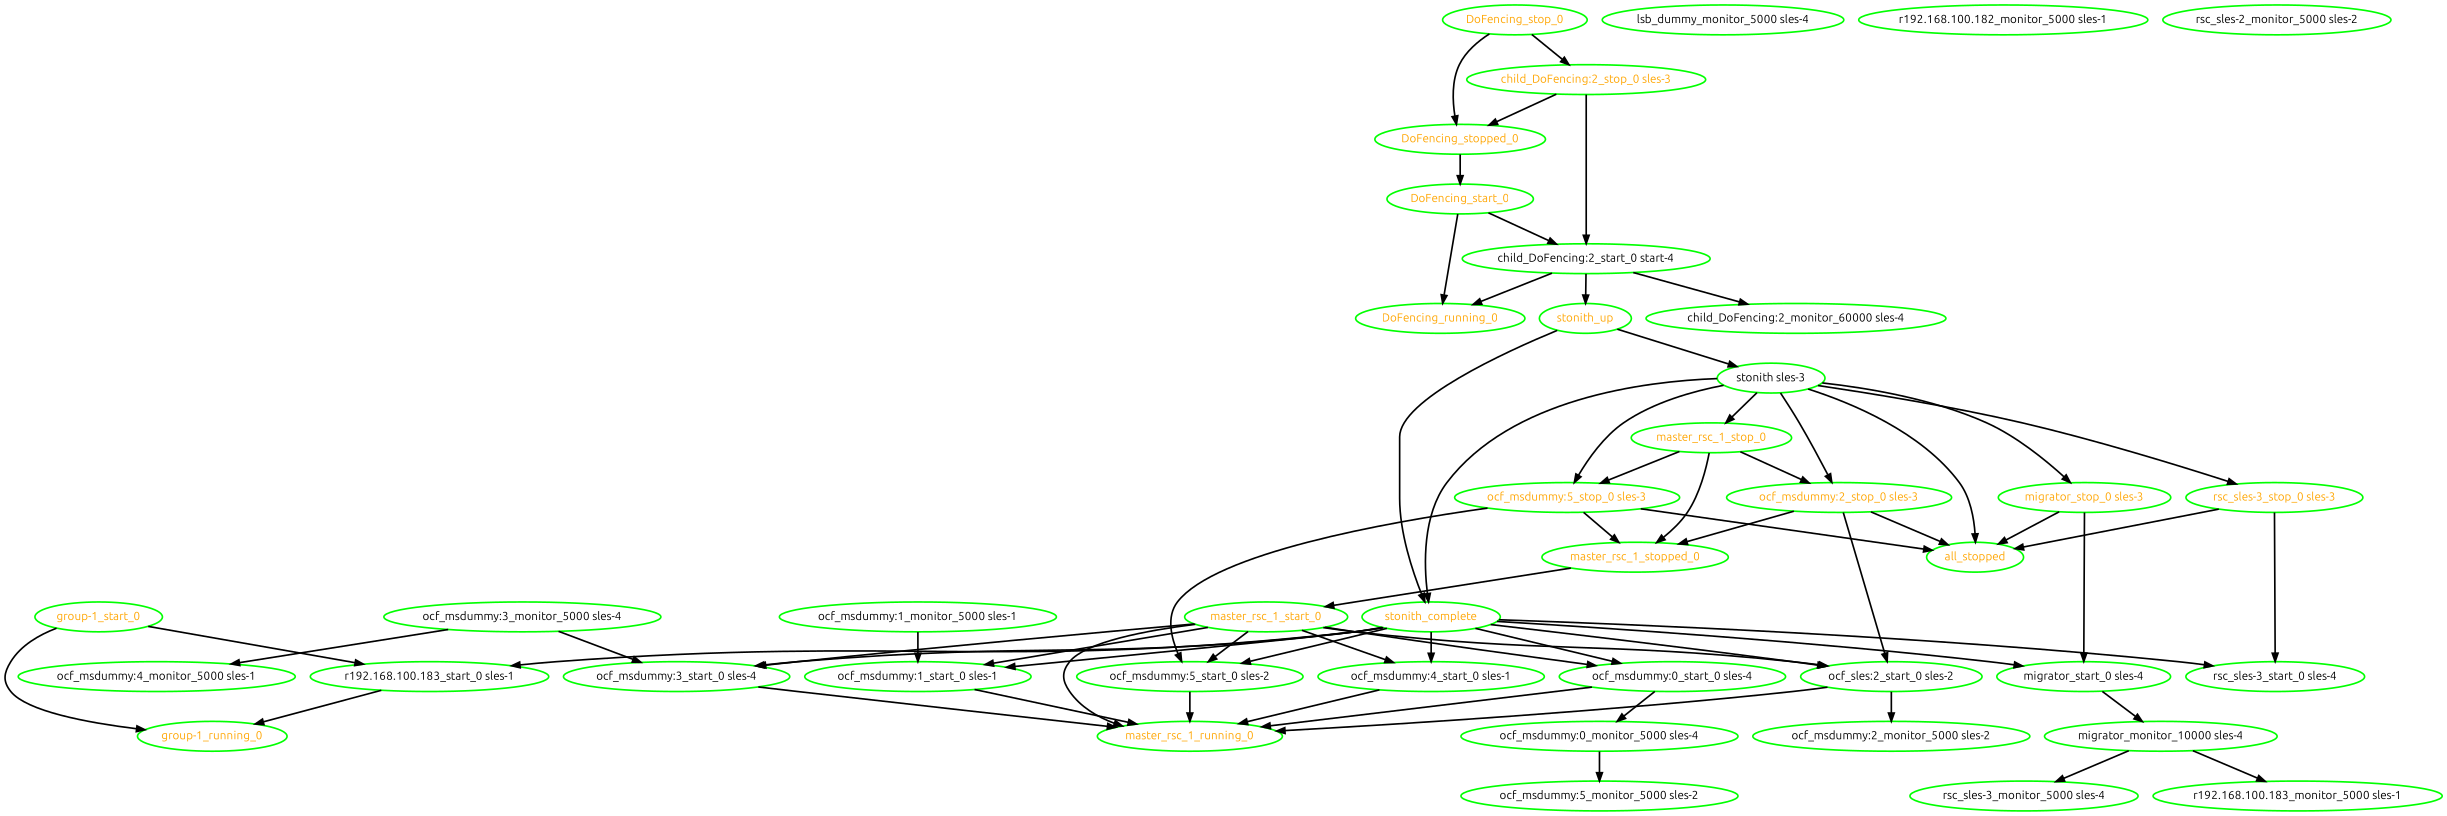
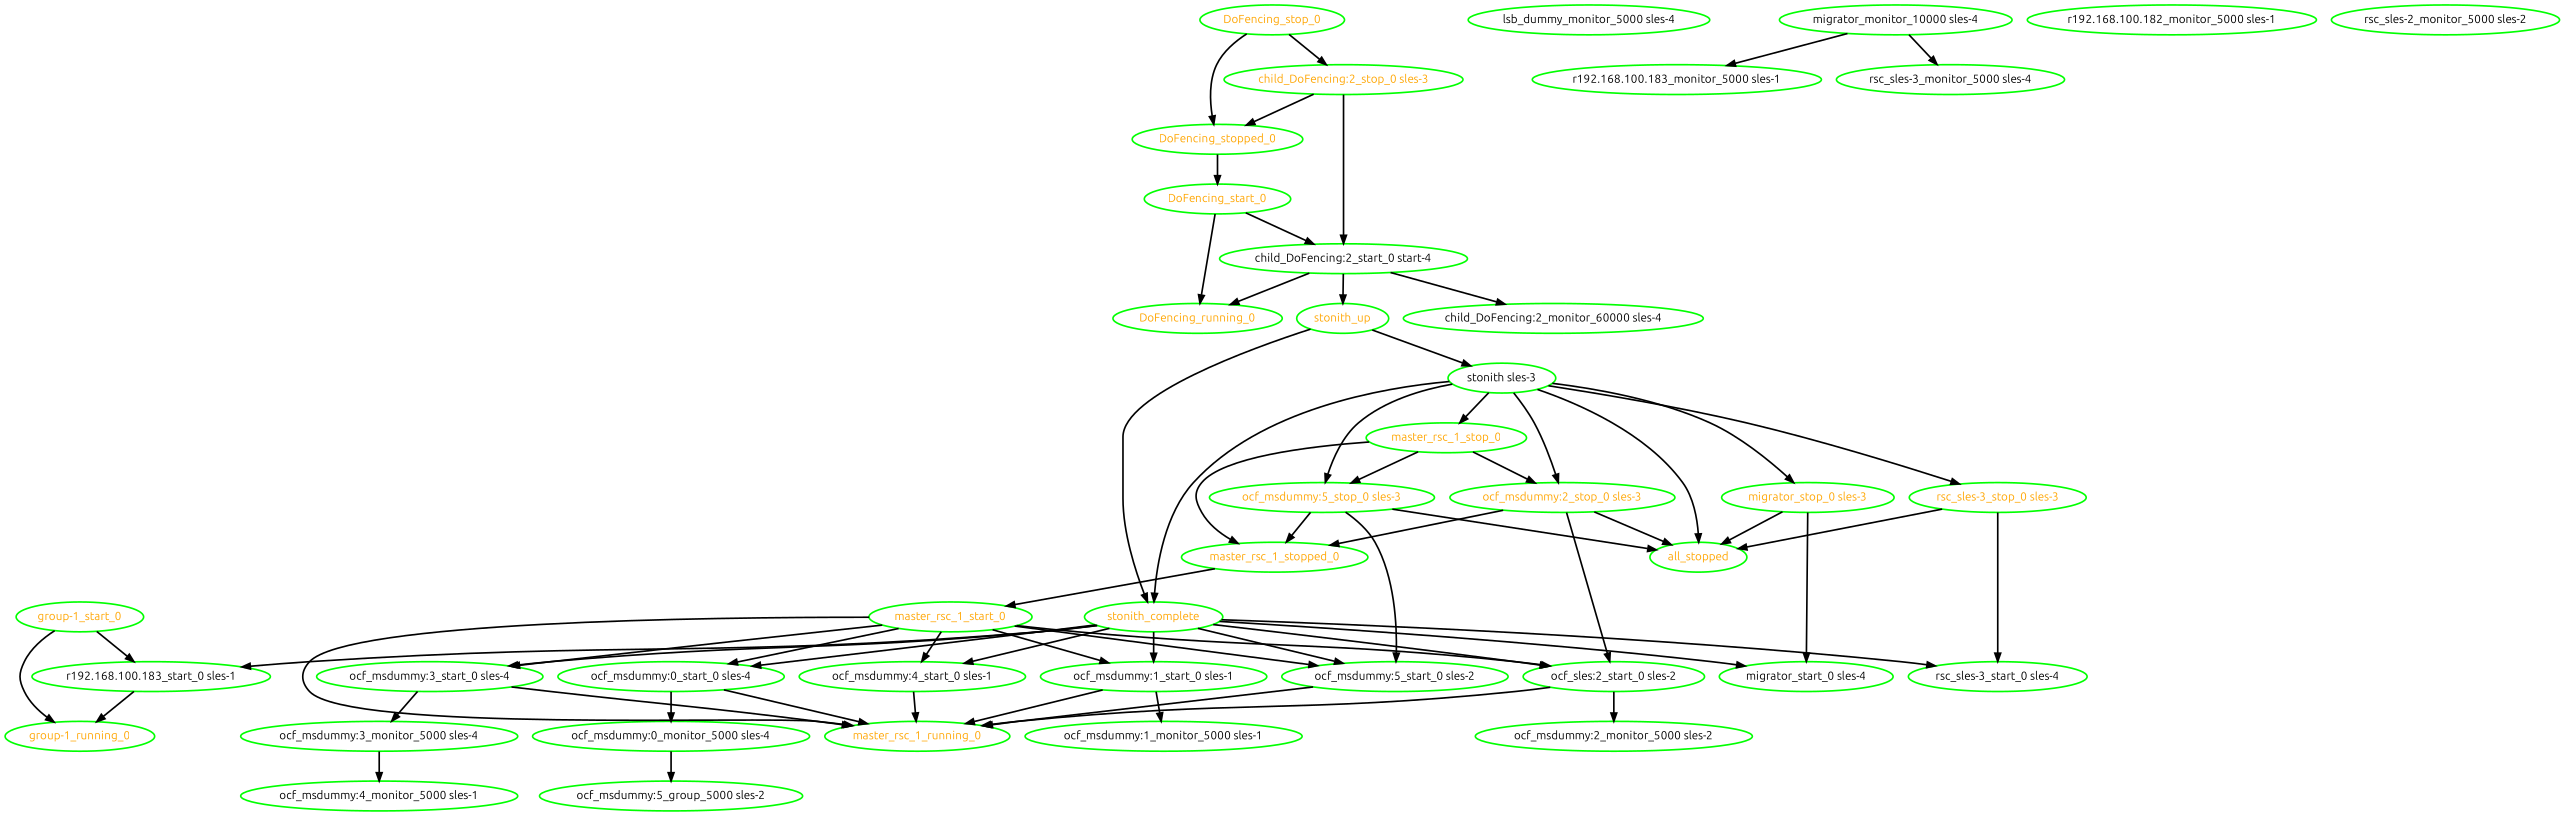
  digraph {
    fontname=Ubuntu
    node [color=green fontcolor=black fontname=Ubuntu style=bold]
    edge [fontname=Ubuntu style=bold]
    DoFencing_running_0 [fontcolor=orange]
    DoFencing_start_0 [fontcolor=orange]
    n3 [label="child_DoFencing:2_start_0 start-4"]
    "child_DoFencing:2_monitor_60000 sles-4"
    stonith_up [fontcolor=orange]
    "stonith sles-3"
    stonith_complete [fontcolor=orange]
    DoFencing_stop_0 [fontcolor=orange]
    DoFencing_stopped_0 [fontcolor=orange]
    "child_DoFencing:2_stop_0 sles-3" [fontcolor=orange]
    all_stopped [fontcolor=orange]
    master_rsc_1_stop_0 [fontcolor=orange]
    "ocf_msdummy:2_stop_0 sles-3" [fontcolor=orange]
    "ocf_msdummy:5_stop_0 sles-3" [fontcolor=orange]
    "migrator_stop_0 sles-3" [fontcolor=orange]
    "rsc_sles-3_stop_0 sles-3" [fontcolor=orange]
    "r192.168.100.183_start_0 sles-1"
    "ocf_msdummy:0_start_0 sles-4"
    "ocf_msdummy:1_start_0 sles-1"
    n20 [label="ocf_sles:2_start_0 sles-2"]
    "ocf_msdummy:3_start_0 sles-4"
    "ocf_msdummy:4_start_0 sles-1"
    "ocf_msdummy:5_start_0 sles-2"
    "migrator_start_0 sles-4"
    "rsc_sles-3_start_0 sles-4"
    "group-1_running_0" [fontcolor=orange]
    "group-1_start_0" [fontcolor=orange]
    n28 [label="lsb_dummy_monitor_5000 sles-4"]
    master_rsc_1_running_0 [fontcolor=orange]
    master_rsc_1_start_0 [fontcolor=orange]
    "ocf_msdummy:0_monitor_5000 sles-4"
    "ocf_msdummy:1_monitor_5000 sles-1"
    "ocf_msdummy:2_monitor_5000 sles-2"
    "ocf_msdummy:3_monitor_5000 sles-4"
-   "ocf_msdummy:5_monitor_5000 sles-2"
+   "ocf_msdummy:5_monitor_5000 sles-2" [label="ocf_msdummy:5_group_5000 sles-2"]
    "ocf_msdummy:4_monitor_5000 sles-1"
    master_rsc_1_stopped_0 [fontcolor=orange]
    "migrator_monitor_10000 sles-4"
    "r192.168.100.183_monitor_5000 sles-1"
    "rsc_sles-3_monitor_5000 sles-4"
    "r192.168.100.182_monitor_5000 sles-1"
    "rsc_sles-2_monitor_5000 sles-2"
    DoFencing_start_0 -> DoFencing_running_0
    DoFencing_start_0 -> n3
    n3 -> DoFencing_running_0
    n3 -> "child_DoFencing:2_monitor_60000 sles-4"
    n3 -> stonith_up
    stonith_up -> "stonith sles-3"
    stonith_up -> stonith_complete
    "stonith sles-3" -> stonith_complete
    "stonith sles-3" -> all_stopped
    "stonith sles-3" -> master_rsc_1_stop_0
    "stonith sles-3" -> "ocf_msdummy:2_stop_0 sles-3"
    "stonith sles-3" -> "ocf_msdummy:5_stop_0 sles-3"
    "stonith sles-3" -> "migrator_stop_0 sles-3"
    "stonith sles-3" -> "rsc_sles-3_stop_0 sles-3"
    stonith_complete -> "r192.168.100.183_start_0 sles-1"
    stonith_complete -> "ocf_msdummy:0_start_0 sles-4"
    stonith_complete -> "ocf_msdummy:1_start_0 sles-1"
    stonith_complete -> n20
    stonith_complete -> "ocf_msdummy:3_start_0 sles-4"
    stonith_complete -> "ocf_msdummy:4_start_0 sles-1"
    stonith_complete -> "ocf_msdummy:5_start_0 sles-2"
    stonith_complete -> "migrator_start_0 sles-4"
    stonith_complete -> "rsc_sles-3_start_0 sles-4"
    DoFencing_stop_0 -> DoFencing_stopped_0
    DoFencing_stop_0 -> "child_DoFencing:2_stop_0 sles-3"
    DoFencing_stopped_0 -> DoFencing_start_0
    "child_DoFencing:2_stop_0 sles-3" -> n3
    "child_DoFencing:2_stop_0 sles-3" -> DoFencing_stopped_0
    master_rsc_1_stop_0 -> "ocf_msdummy:2_stop_0 sles-3"
    master_rsc_1_stop_0 -> "ocf_msdummy:5_stop_0 sles-3"
    master_rsc_1_stop_0 -> master_rsc_1_stopped_0
    "ocf_msdummy:2_stop_0 sles-3" -> all_stopped
    "ocf_msdummy:2_stop_0 sles-3" -> n20
    "ocf_msdummy:2_stop_0 sles-3" -> master_rsc_1_stopped_0
    "ocf_msdummy:5_stop_0 sles-3" -> all_stopped
    "ocf_msdummy:5_stop_0 sles-3" -> "ocf_msdummy:5_start_0 sles-2"
    "ocf_msdummy:5_stop_0 sles-3" -> master_rsc_1_stopped_0
    "migrator_stop_0 sles-3" -> all_stopped
    "migrator_stop_0 sles-3" -> "migrator_start_0 sles-4"
    "rsc_sles-3_stop_0 sles-3" -> all_stopped
    "rsc_sles-3_stop_0 sles-3" -> "rsc_sles-3_start_0 sles-4"
    "r192.168.100.183_start_0 sles-1" -> "group-1_running_0"
    "ocf_msdummy:0_start_0 sles-4" -> master_rsc_1_running_0
    "ocf_msdummy:0_start_0 sles-4" -> "ocf_msdummy:0_monitor_5000 sles-4"
    "ocf_msdummy:1_start_0 sles-1" -> master_rsc_1_running_0
-   "ocf_msdummy:1_monitor_5000 sles-1" -> "ocf_msdummy:1_start_0 sles-1"
+   "ocf_msdummy:1_start_0 sles-1" -> "ocf_msdummy:1_monitor_5000 sles-1"
    n20 -> master_rsc_1_running_0
    n20 -> "ocf_msdummy:2_monitor_5000 sles-2"
    "ocf_msdummy:3_start_0 sles-4" -> master_rsc_1_running_0
-   "ocf_msdummy:3_monitor_5000 sles-4" -> "ocf_msdummy:3_start_0 sles-4"
+   "ocf_msdummy:3_start_0 sles-4" -> "ocf_msdummy:3_monitor_5000 sles-4"
    "ocf_msdummy:4_start_0 sles-1" -> master_rsc_1_running_0
    "ocf_msdummy:5_start_0 sles-2" -> master_rsc_1_running_0
-   "migrator_start_0 sles-4" -> "migrator_monitor_10000 sles-4"
    "group-1_start_0" -> "r192.168.100.183_start_0 sles-1"
    "group-1_start_0" -> "group-1_running_0"
    master_rsc_1_start_0 -> "ocf_msdummy:0_start_0 sles-4"
    master_rsc_1_start_0 -> "ocf_msdummy:1_start_0 sles-1"
    master_rsc_1_start_0 -> n20
    master_rsc_1_start_0 -> "ocf_msdummy:3_start_0 sles-4"
    master_rsc_1_start_0 -> "ocf_msdummy:4_start_0 sles-1"
    master_rsc_1_start_0 -> "ocf_msdummy:5_start_0 sles-2"
    master_rsc_1_start_0 -> master_rsc_1_running_0
    "ocf_msdummy:0_monitor_5000 sles-4" -> "ocf_msdummy:5_monitor_5000 sles-2"
    "ocf_msdummy:3_monitor_5000 sles-4" -> "ocf_msdummy:4_monitor_5000 sles-1"
    master_rsc_1_stopped_0 -> master_rsc_1_start_0
    "migrator_monitor_10000 sles-4" -> "r192.168.100.183_monitor_5000 sles-1"
    "migrator_monitor_10000 sles-4" -> "rsc_sles-3_monitor_5000 sles-4"
  }
